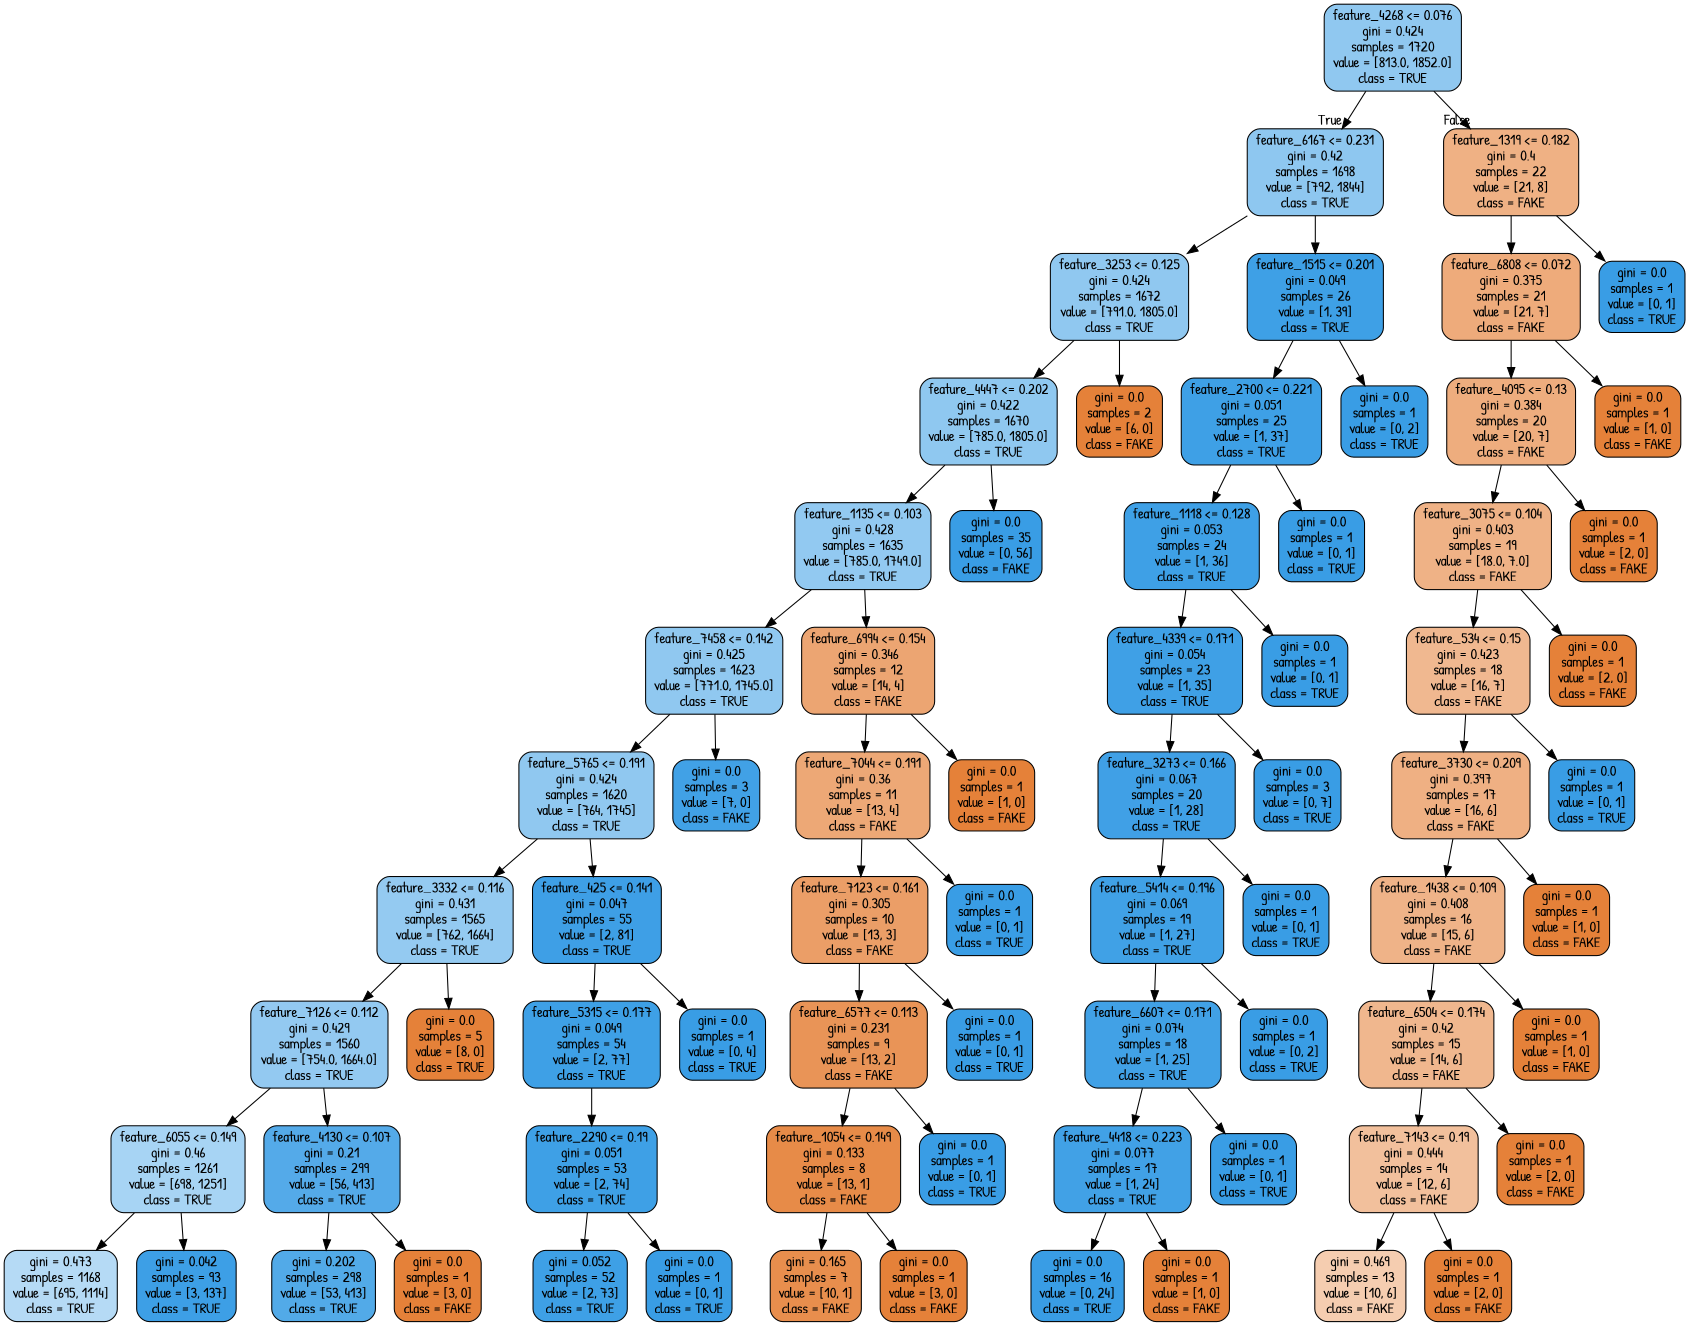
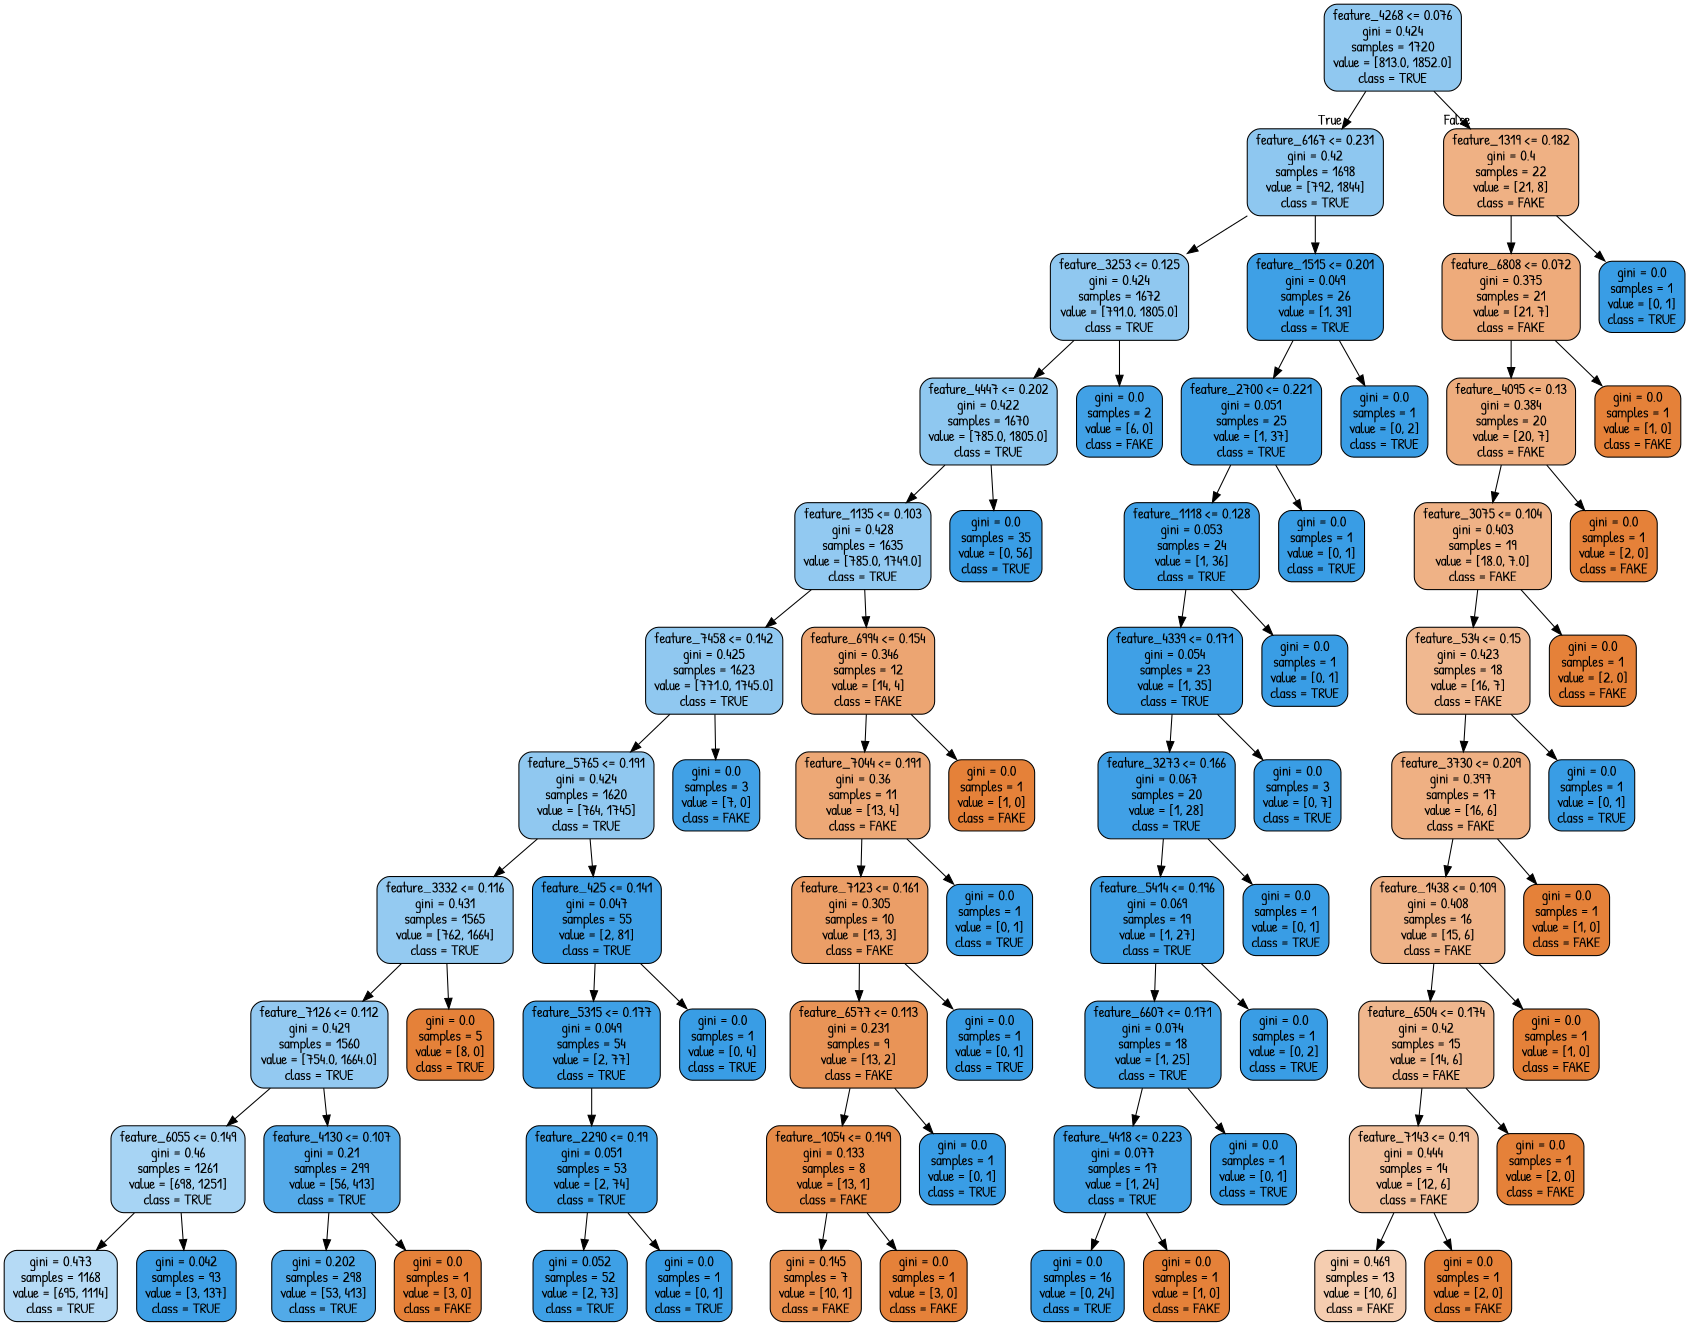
  digraph {
    fontname="Patrick Hand"
    node [color=black fillcolor="#399de5" fontname="Patrick Hand" shape=box style="filled, rounded"]
    edge [fontname="Patrick Hand"]
    n1 [fillcolor="#90c8f0" label="feature_4268 <= 0.076\ngini = 0.424\nsamples = 1720\nvalue = [813.0, 1852.0]\nclass = TRUE"]
    n2 [fillcolor="#8ec7f0" label="feature_6167 <= 0.231\ngini = 0.42\nsamples = 1698\nvalue = [792, 1844]\nclass = TRUE"]
    n3 [fillcolor="#efb184" label="feature_1319 <= 0.182\ngini = 0.4\nsamples = 22\nvalue = [21, 8]\nclass = FAKE"]
    n4 [fillcolor="#90c8f0" label="feature_3253 <= 0.125\ngini = 0.424\nsamples = 1672\nvalue = [791.0, 1805.0]\nclass = TRUE"]
    n5 [fillcolor="#3ea0e6" label="feature_1515 <= 0.201\ngini = 0.049\nsamples = 26\nvalue = [1, 39]\nclass = TRUE"]
    n6 [fillcolor="#eeab7b" label="feature_6808 <= 0.072\ngini = 0.375\nsamples = 21\nvalue = [21, 7]\nclass = FAKE"]
    n7 [label="gini = 0.0\nsamples = 1\nvalue = [0, 1]\nclass = TRUE"]
    n8 [fillcolor="#8fc8f0" label="feature_4447 <= 0.202\ngini = 0.422\nsamples = 1670\nvalue = [785.0, 1805.0]\nclass = TRUE"]
-   n9 [fillcolor="#e58139" label="gini = 0.0\nsamples = 2\nvalue = [6, 0]\nclass = FAKE"]
+   n9 [fillcolor="#41a1e6" label="gini = 0.0\nsamples = 2\nvalue = [6, 0]\nclass = FAKE"]
    n10 [fillcolor="#3ea0e6" label="feature_2700 <= 0.221\ngini = 0.051\nsamples = 25\nvalue = [1, 37]\nclass = TRUE"]
    n11 [label="gini = 0.0\nsamples = 1\nvalue = [0, 2]\nclass = TRUE"]
    n12 [fillcolor="#92c9f1" label="feature_1135 <= 0.103\ngini = 0.428\nsamples = 1635\nvalue = [785.0, 1749.0]\nclass = TRUE"]
-   n13 [label="gini = 0.0\nsamples = 35\nvalue = [0, 56]\nclass = FAKE"]
+   n13 [label="gini = 0.0\nsamples = 35\nvalue = [0, 56]\nclass = TRUE"]
    n14 [fillcolor="#90c8f0" label="feature_7458 <= 0.142\ngini = 0.425\nsamples = 1623\nvalue = [771.0, 1745.0]\nclass = TRUE"]
    n15 [fillcolor="#eca572" label="feature_6994 <= 0.154\ngini = 0.346\nsamples = 12\nvalue = [14, 4]\nclass = FAKE"]
    n16 [fillcolor="#90c8f0" label="feature_5765 <= 0.191\ngini = 0.424\nsamples = 1620\nvalue = [764, 1745]\nclass = TRUE"]
    n17 [fillcolor="#41a1e6" label="gini = 0.0\nsamples = 3\nvalue = [7, 0]\nclass = FAKE"]
    n18 [fillcolor="#eda876" label="feature_7044 <= 0.191\ngini = 0.36\nsamples = 11\nvalue = [13, 4]\nclass = FAKE"]
    n19 [fillcolor="#e58139" label="gini = 0.0\nsamples = 1\nvalue = [1, 0]\nclass = FAKE"]
    n20 [fillcolor="#94caf1" label="feature_3332 <= 0.116\ngini = 0.431\nsamples = 1565\nvalue = [762, 1664]\nclass = TRUE"]
    n21 [fillcolor="#3e9fe6" label="feature_425 <= 0.141\ngini = 0.047\nsamples = 55\nvalue = [2, 81]\nclass = TRUE"]
    n22 [fillcolor="#93c9f1" label="feature_7126 <= 0.112\ngini = 0.429\nsamples = 1560\nvalue = [754.0, 1664.0]\nclass = TRUE"]
    n23 [fillcolor="#e58139" label="gini = 0.0\nsamples = 5\nvalue = [8, 0]\nclass = TRUE"]
    n24 [fillcolor="#3ea0e6" label="feature_5315 <= 0.177\ngini = 0.049\nsamples = 54\nvalue = [2, 77]\nclass = TRUE"]
    n25 [label="gini = 0.0\nsamples = 1\nvalue = [0, 4]\nclass = TRUE"]
    n26 [fillcolor="#a7d4f4" label="feature_6055 <= 0.149\ngini = 0.46\nsamples = 1261\nvalue = [698, 1251]\nclass = TRUE"]
    n27 [fillcolor="#54aae9" label="feature_4130 <= 0.107\ngini = 0.21\nsamples = 299\nvalue = [56, 413]\nclass = TRUE"]
    n28 [fillcolor="#b5daf5" label="gini = 0.473\nsamples = 1168\nvalue = [695, 1114]\nclass = TRUE"]
    n29 [fillcolor="#3d9fe6" label="gini = 0.042\nsamples = 93\nvalue = [3, 137]\nclass = TRUE"]
    n30 [fillcolor="#52aae8" label="gini = 0.202\nsamples = 298\nvalue = [53, 413]\nclass = TRUE"]
    n31 [fillcolor="#e58139" label="gini = 0.0\nsamples = 1\nvalue = [3, 0]\nclass = FAKE"]
    n32 [fillcolor="#3ea0e6" label="feature_2290 <= 0.19\ngini = 0.051\nsamples = 53\nvalue = [2, 74]\nclass = TRUE"]
    n33 [fillcolor="#3ea0e6" label="gini = 0.052\nsamples = 52\nvalue = [2, 73]\nclass = TRUE"]
    n34 [label="gini = 0.0\nsamples = 1\nvalue = [0, 1]\nclass = TRUE"]
    n35 [fillcolor="#eb9e67" label="feature_7123 <= 0.161\ngini = 0.305\nsamples = 10\nvalue = [13, 3]\nclass = FAKE"]
    n36 [label="gini = 0.0\nsamples = 1\nvalue = [0, 1]\nclass = TRUE"]
    n37 [fillcolor="#e99457" label="feature_6577 <= 0.113\ngini = 0.231\nsamples = 9\nvalue = [13, 2]\nclass = FAKE"]
    n38 [label="gini = 0.0\nsamples = 1\nvalue = [0, 1]\nclass = TRUE"]
    n39 [fillcolor="#e78b48" label="feature_1054 <= 0.149\ngini = 0.133\nsamples = 8\nvalue = [13, 1]\nclass = FAKE"]
    n40 [label="gini = 0.0\nsamples = 1\nvalue = [0, 1]\nclass = TRUE"]
-   n41 [fillcolor="#e88e4d" label="gini = 0.165\nsamples = 7\nvalue = [10, 1]\nclass = FAKE"]
+   n41 [fillcolor="#e88e4d" label="gini = 0.145\nsamples = 7\nvalue = [10, 1]\nclass = FAKE"]
    n42 [fillcolor="#e58139" label="gini = 0.0\nsamples = 1\nvalue = [3, 0]\nclass = FAKE"]
    n43 [fillcolor="#3ea0e6" label="feature_1118 <= 0.128\ngini = 0.053\nsamples = 24\nvalue = [1, 36]\nclass = TRUE"]
    n44 [label="gini = 0.0\nsamples = 1\nvalue = [0, 1]\nclass = TRUE"]
    n45 [fillcolor="#3fa0e6" label="feature_4339 <= 0.171\ngini = 0.054\nsamples = 23\nvalue = [1, 35]\nclass = TRUE"]
    n46 [label="gini = 0.0\nsamples = 1\nvalue = [0, 1]\nclass = TRUE"]
    n47 [fillcolor="#40a0e6" label="feature_3273 <= 0.166\ngini = 0.067\nsamples = 20\nvalue = [1, 28]\nclass = TRUE"]
    n48 [label="gini = 0.0\nsamples = 3\nvalue = [0, 7]\nclass = TRUE"]
    n49 [fillcolor="#40a1e6" label="feature_5414 <= 0.196\ngini = 0.069\nsamples = 19\nvalue = [1, 27]\nclass = TRUE"]
    n50 [label="gini = 0.0\nsamples = 1\nvalue = [0, 1]\nclass = TRUE"]
    n51 [fillcolor="#41a1e6" label="feature_6607 <= 0.171\ngini = 0.074\nsamples = 18\nvalue = [1, 25]\nclass = TRUE"]
    n52 [label="gini = 0.0\nsamples = 1\nvalue = [0, 2]\nclass = TRUE"]
    n53 [fillcolor="#41a1e6" label="feature_4418 <= 0.223\ngini = 0.077\nsamples = 17\nvalue = [1, 24]\nclass = TRUE"]
    n54 [label="gini = 0.0\nsamples = 1\nvalue = [0, 1]\nclass = TRUE"]
    n55 [label="gini = 0.0\nsamples = 16\nvalue = [0, 24]\nclass = TRUE"]
    n56 [fillcolor="#e58139" label="gini = 0.0\nsamples = 1\nvalue = [1, 0]\nclass = FAKE"]
    n57 [fillcolor="#eead7e" label="feature_4095 <= 0.13\ngini = 0.384\nsamples = 20\nvalue = [20, 7]\nclass = FAKE"]
    n58 [fillcolor="#e58139" label="gini = 0.0\nsamples = 1\nvalue = [1, 0]\nclass = FAKE"]
    n59 [fillcolor="#efb286" label="feature_3075 <= 0.104\ngini = 0.403\nsamples = 19\nvalue = [18.0, 7.0]\nclass = FAKE"]
    n60 [fillcolor="#e58139" label="gini = 0.0\nsamples = 1\nvalue = [2, 0]\nclass = FAKE"]
    n61 [fillcolor="#f0b890" label="feature_534 <= 0.15\ngini = 0.423\nsamples = 18\nvalue = [16, 7]\nclass = FAKE"]
    n62 [fillcolor="#e58139" label="gini = 0.0\nsamples = 1\nvalue = [2, 0]\nclass = FAKE"]
    n63 [fillcolor="#efb083" label="feature_3730 <= 0.209\ngini = 0.397\nsamples = 17\nvalue = [16, 6]\nclass = FAKE"]
    n64 [label="gini = 0.0\nsamples = 1\nvalue = [0, 1]\nclass = TRUE"]
    n65 [fillcolor="#efb388" label="feature_1438 <= 0.109\ngini = 0.408\nsamples = 16\nvalue = [15, 6]\nclass = FAKE"]
    n66 [fillcolor="#e58139" label="gini = 0.0\nsamples = 1\nvalue = [1, 0]\nclass = FAKE"]
    n67 [fillcolor="#f0b78e" label="feature_6504 <= 0.174\ngini = 0.42\nsamples = 15\nvalue = [14, 6]\nclass = FAKE"]
    n68 [fillcolor="#e58139" label="gini = 0.0\nsamples = 1\nvalue = [1, 0]\nclass = FAKE"]
    n69 [fillcolor="#f2c09c" label="feature_7143 <= 0.19\ngini = 0.444\nsamples = 14\nvalue = [12, 6]\nclass = FAKE"]
    n70 [fillcolor="#e58139" label="gini = 0.0\nsamples = 1\nvalue = [2, 0]\nclass = FAKE"]
    n71 [fillcolor="#f5cdb0" label="gini = 0.469\nsamples = 13\nvalue = [10, 6]\nclass = FAKE"]
    n72 [fillcolor="#e58139" label="gini = 0.0\nsamples = 1\nvalue = [2, 0]\nclass = FAKE"]
    n1 -> n2 [headlabel=True labelangle=45 labeldistance=2.5]
    n1 -> n3 [headlabel=False labelangle=-45 labeldistance=2.5]
    n2 -> n4
    n2 -> n5
    n3 -> n6
    n3 -> n7
    n4 -> n8
    n4 -> n9
    n5 -> n10
    n5 -> n11
    n6 -> n57
    n6 -> n58
    n8 -> n12
    n8 -> n13
    n10 -> n43
    n10 -> n44
    n12 -> n14
    n12 -> n15
    n14 -> n16
    n14 -> n17
    n15 -> n18
    n15 -> n19
    n16 -> n20
    n16 -> n21
    n18 -> n35
    n18 -> n36
    n20 -> n22
    n20 -> n23
    n21 -> n24
    n21 -> n25
    n22 -> n26
    n22 -> n27
    n24 -> n32
    n26 -> n28
    n26 -> n29
    n27 -> n30
    n27 -> n31
    n32 -> n33
    n32 -> n34
    n35 -> n37
    n35 -> n38
    n37 -> n39
    n37 -> n40
    n39 -> n41
    n39 -> n42
    n43 -> n45
    n43 -> n46
    n45 -> n47
    n45 -> n48
    n47 -> n49
    n47 -> n50
    n49 -> n51
    n49 -> n52
    n51 -> n53
    n51 -> n54
    n53 -> n55
    n53 -> n56
    n57 -> n59
    n57 -> n60
    n59 -> n61
    n59 -> n62
    n61 -> n63
    n61 -> n64
    n63 -> n65
    n63 -> n66
    n65 -> n67
    n65 -> n68
    n67 -> n69
    n67 -> n70
    n69 -> n71
    n69 -> n72
  }
